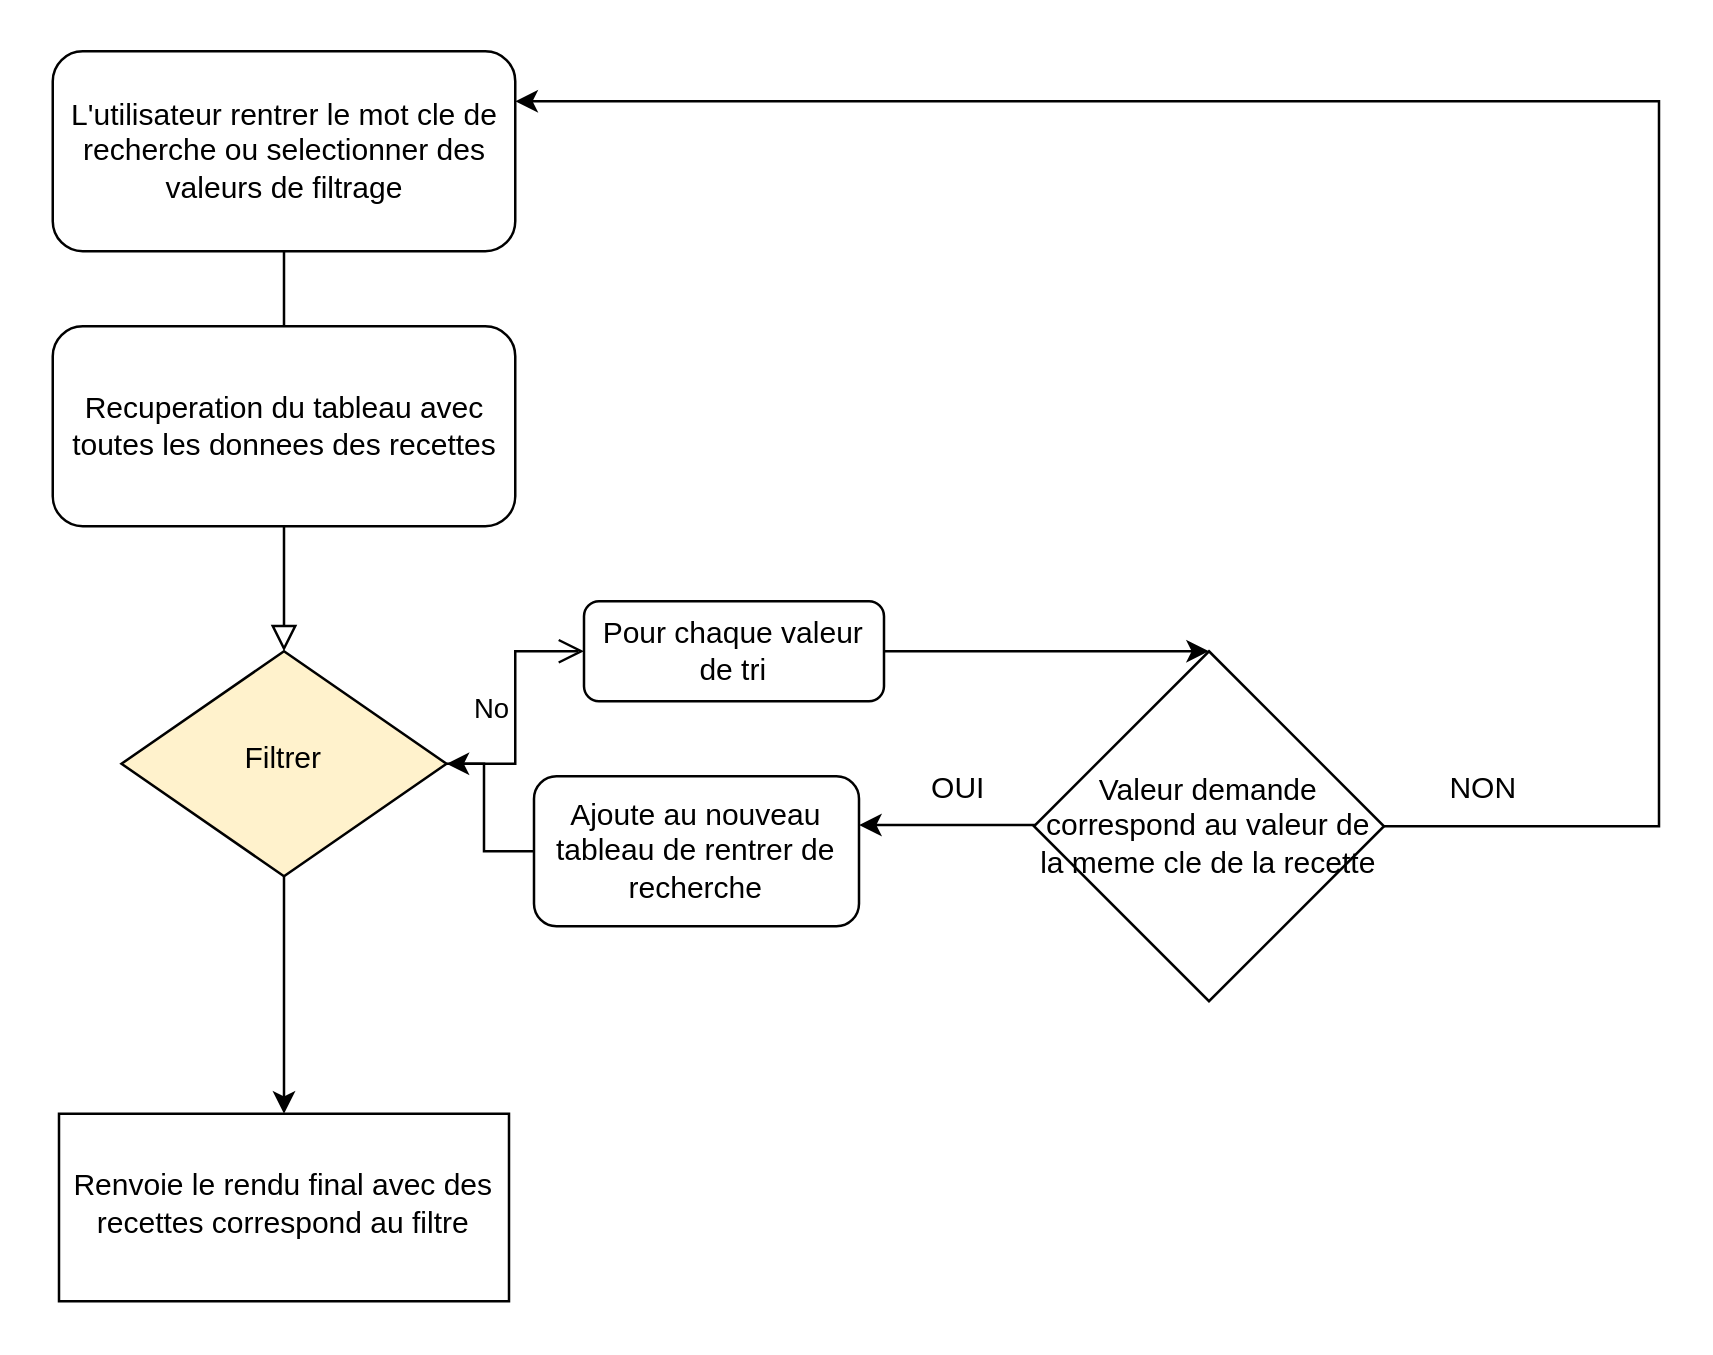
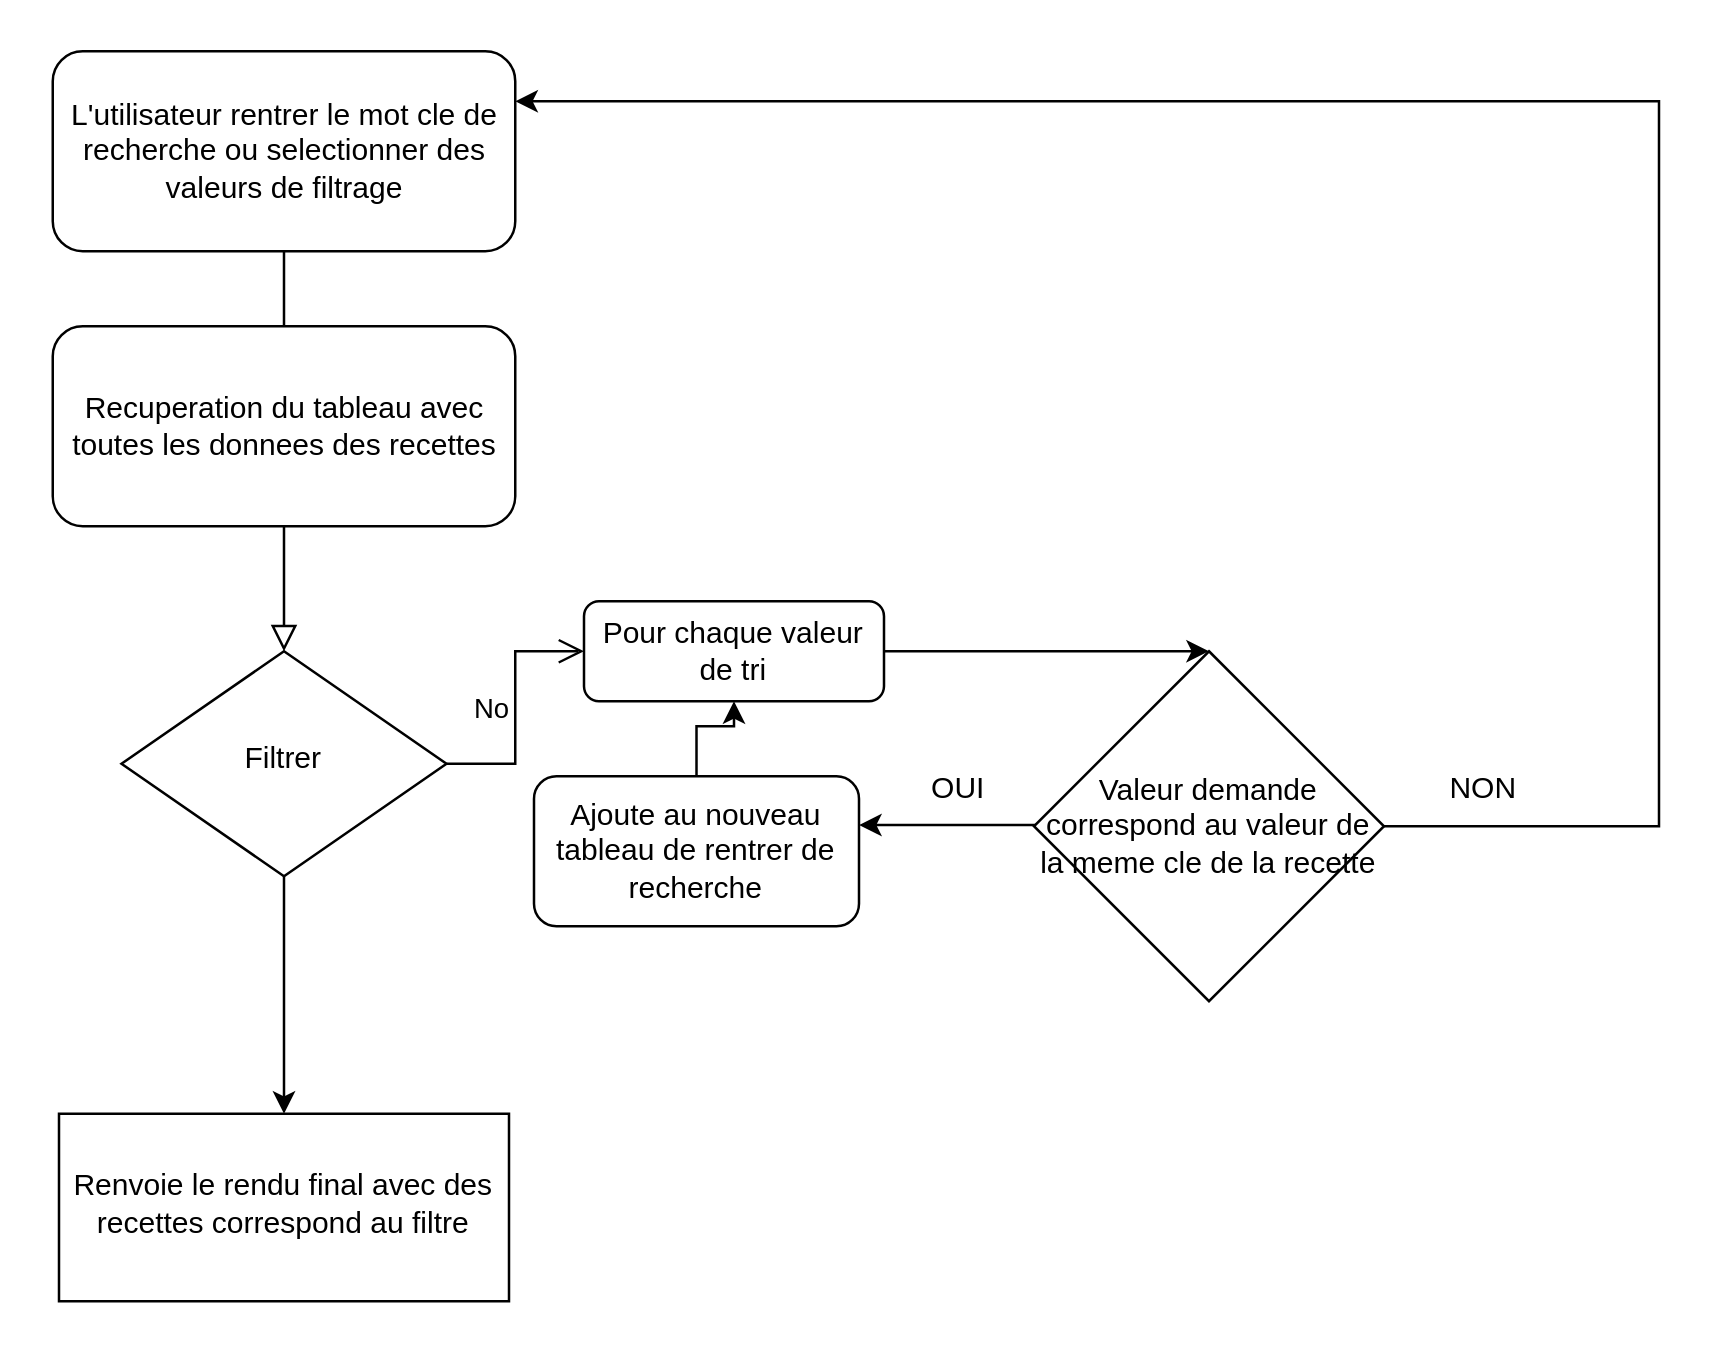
  <mxCell id="0" />
  <mxCell id="1" parent="0" />
  <mxCell id="2" value="" style="rounded=0;html=1;jettySize=auto;orthogonalLoop=1;fontSize=11;endArrow=block;endFill=0;endSize=8;strokeWidth=1;shadow=0;labelBackgroundColor=none;edgeStyle=orthogonalEdgeStyle;" parent="1" source="3" target="6" edge="1"><mxGeometry relative="1" as="geometry" /></mxCell>
  <mxCell id="3" value="L'utilisateur rentrer le mot cle de recherche ou selectionner des valeurs de filtrage" style="rounded=1;whiteSpace=wrap;html=1;fontSize=12;glass=0;strokeWidth=1;shadow=0;" parent="1" vertex="1"><mxGeometry x="20.5" y="20" width="185" height="80" as="geometry" /></mxCell>
  <mxCell id="4" value="No" style="edgeStyle=orthogonalEdgeStyle;rounded=0;html=1;jettySize=auto;orthogonalLoop=1;fontSize=11;endArrow=open;endFill=0;endSize=8;strokeWidth=1;shadow=0;labelBackgroundColor=none;" parent="1" source="6" target="8" edge="1"><mxGeometry y="10" relative="1" as="geometry"><mxPoint as="offset" /></mxGeometry></mxCell>
  <mxCell id="5" value="" style="edgeStyle=orthogonalEdgeStyle;rounded=0;orthogonalLoop=1;jettySize=auto;html=1;" edge="1" parent="1" source="6" target="17"><mxGeometry relative="1" as="geometry" /></mxCell>
- <mxCell id="6" value="Filtrer" style="rhombus;whiteSpace=wrap;html=1;shadow=0;fontFamily=Helvetica;fontSize=12;align=center;strokeWidth=1;spacing=6;spacingTop=-4;fillColor=#fff2cc;" parent="1" vertex="1"><mxGeometry x="48" y="260" width="130" height="90" as="geometry" /></mxCell>
+ <mxCell id="6" value="Filtrer" style="rhombus;whiteSpace=wrap;html=1;shadow=0;fontFamily=Helvetica;fontSize=12;align=center;strokeWidth=1;spacing=6;spacingTop=-4;" parent="1" vertex="1"><mxGeometry x="48" y="260" width="130" height="90" as="geometry" /></mxCell>
  <mxCell id="7" value="" style="edgeStyle=orthogonalEdgeStyle;rounded=0;orthogonalLoop=1;jettySize=auto;html=1;" edge="1" parent="1" source="8" target="12"><mxGeometry relative="1" as="geometry"><Array as="points"><mxPoint x="453" y="260" /><mxPoint x="453" y="260" /></Array></mxGeometry></mxCell>
  <mxCell id="8" value="Pour chaque valeur de tri" style="rounded=1;whiteSpace=wrap;html=1;fontSize=12;glass=0;strokeWidth=1;shadow=0;" parent="1" vertex="1"><mxGeometry x="233" y="240" width="120" height="40" as="geometry" /></mxCell>
  <mxCell id="9" value="Recuperation du tableau avec toutes les donnees des recettes" style="rounded=1;whiteSpace=wrap;html=1;fontSize=12;glass=0;strokeWidth=1;shadow=0;" vertex="1" parent="1"><mxGeometry x="20.5" y="130" width="185" height="80" as="geometry" /></mxCell>
  <mxCell id="10" value="" style="edgeStyle=orthogonalEdgeStyle;rounded=0;orthogonalLoop=1;jettySize=auto;html=1;" edge="1" parent="1"><mxGeometry relative="1" as="geometry"><mxPoint x="473" y="329.5" as="sourcePoint" /><mxPoint x="343" y="329.5" as="targetPoint" /><Array as="points"><mxPoint x="463" y="329.5" /></Array></mxGeometry></mxCell>
  <mxCell id="11" value="" style="edgeStyle=orthogonalEdgeStyle;rounded=0;orthogonalLoop=1;jettySize=auto;html=1;entryX=1;entryY=0.25;entryDx=0;entryDy=0;" edge="1" parent="1" source="12" target="3"><mxGeometry relative="1" as="geometry"><mxPoint x="653" y="305" as="targetPoint" /><Array as="points"><mxPoint x="663" y="330" /><mxPoint x="663" y="40" /></Array></mxGeometry></mxCell>
  <mxCell id="12" value="Valeur demande correspond au valeur de la meme cle de la recette" style="rhombus;whiteSpace=wrap;html=1;" vertex="1" parent="1"><mxGeometry x="413" y="260" width="140" height="140" as="geometry" /></mxCell>
  <mxCell id="13" value="OUI" style="text;html=1;strokeColor=none;fillColor=none;align=center;verticalAlign=middle;whiteSpace=wrap;rounded=0;" vertex="1" parent="1"><mxGeometry x="353" y="300" width="60" height="30" as="geometry" /></mxCell>
  <mxCell id="14" value="NON" style="text;html=1;strokeColor=none;fillColor=none;align=center;verticalAlign=middle;whiteSpace=wrap;rounded=0;" vertex="1" parent="1"><mxGeometry x="563" y="300" width="60" height="30" as="geometry" /></mxCell>
- <mxCell id="15" value="" style="edgeStyle=orthogonalEdgeStyle;rounded=0;orthogonalLoop=1;jettySize=auto;html=1;" edge="1" parent="1" source="16" target="6"><mxGeometry relative="1" as="geometry" /></mxCell>
+ <mxCell id="15" value="" style="edgeStyle=orthogonalEdgeStyle;rounded=0;orthogonalLoop=1;jettySize=auto;html=1;" edge="1" parent="1" source="16" target="8"><mxGeometry relative="1" as="geometry" /></mxCell>
  <mxCell id="16" value="Ajoute au nouveau tableau de rentrer de recherche" style="rounded=1;whiteSpace=wrap;html=1;" vertex="1" parent="1"><mxGeometry x="213" y="310" width="130" height="60" as="geometry" /></mxCell>
  <mxCell id="17" value="Renvoie le rendu final avec des recettes correspond au filtre" style="whiteSpace=wrap;html=1;shadow=0;strokeWidth=1;spacing=6;spacingTop=-4;" vertex="1" parent="1"><mxGeometry x="23" y="445" width="180" height="75" as="geometry" /></mxCell>
